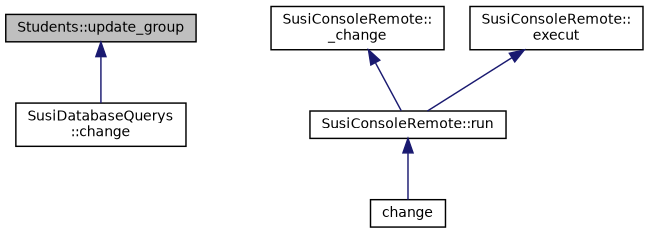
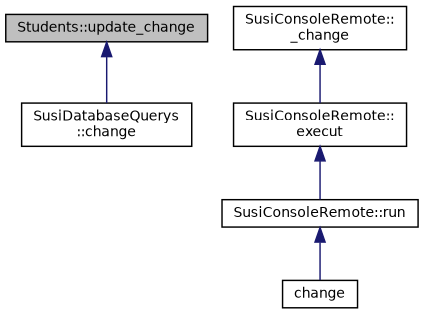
  digraph {
    rankdir=TB
    node [color=black fillcolor=white fontname=Helvetica fontsize=10 shape=record style=filled]
    edge [color=midnightblue dir=back fontname=Helvetica fontsize=10 labelfontname=Helvetica labelfontsize=10 style=solid]
-   n1 [fillcolor=grey75 fontcolor=black height=0.2 label="Students::update_group" width=0.4]
+   n1 [fillcolor=grey75 fontcolor=black height=0.2 label="Students::update_change" width=0.4]
    n2 [height=0.2 label="SusiDatabaseQuerys\l::change" width=0.4]
    n3 [height=0.2 label="SusiConsoleRemote::\l_change" width=0.4]
    n4 [height=0.2 label="SusiConsoleRemote::\lexecut" width=0.4]
    n5 [height=0.2 label="SusiConsoleRemote::run" width=0.4]
    n6 [height=0.2 label=change width=0.4]
    n1 -> n2
-   n3 -> n5
+   n3 -> n4
    n4 -> n5
    n5 -> n6
  }
